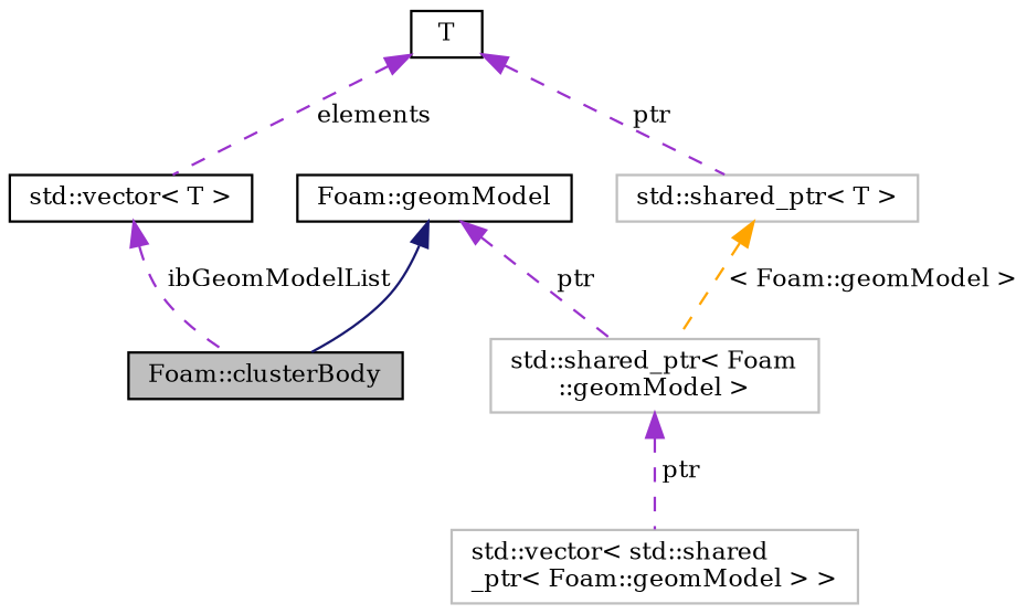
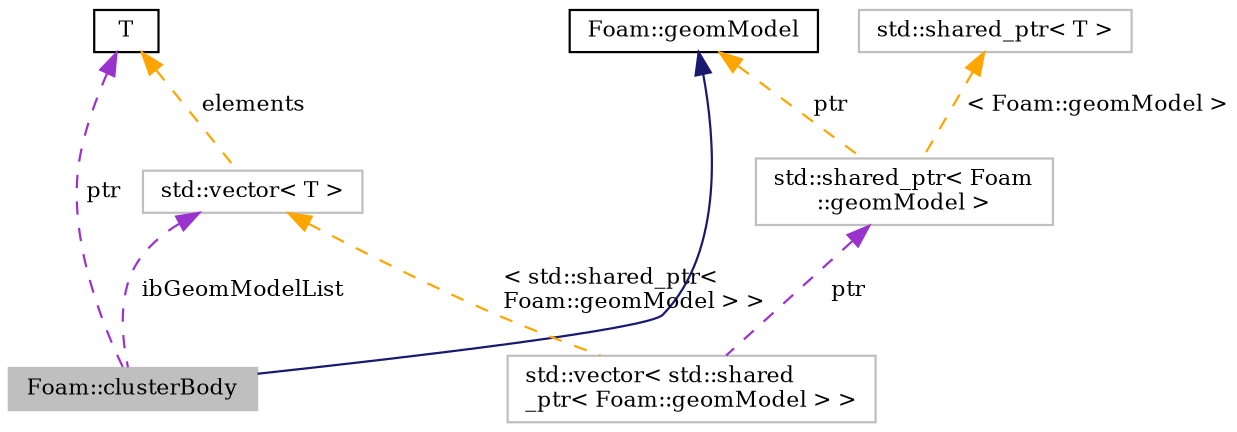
  digraph {
    fontname="DejaVu Serif"
    node [color=grey75 fillcolor=white fontname="DejaVu Serif" fontsize=10 shape=record style=filled]
    edge [color=darkorchid3 dir=back fontname="DejaVu Serif" fontsize=10 labelfontname=Helvetica labelfontsize=10 style=dashed]
-   n1 [color=black fillcolor=grey75 fontcolor=black height=0.2 label="Foam::clusterBody" width=0.4]
+   n1 [fillcolor=grey75 fontcolor=black height=0.2 label="Foam::clusterBody" width=0.4]
    n2 [color=black height=0.2 label="Foam::geomModel" width=0.4]
    n3 [height=0.2 label="std::shared_ptr\< Foam\l::geomModel \>" width=0.4]
    n4 [height=0.2 label="std::vector\< std::shared\l_ptr\< Foam::geomModel \> \>" width=0.4]
    n5 [height=0.2 label="std::shared_ptr\< T \>" width=0.4]
    n6 [color=black height=0.2 label=T width=0.4]
-   n7 [color=black height=0.2 label="std::vector\< T \>" width=0.4]
+   n7 [height=0.2 label="std::vector\< T \>" width=0.4]
    n2 -> n1 [color=midnightblue style=solid]
-   n2 -> n3 [label=" ptr"]
+   n2 -> n3 [color=orange label=" ptr"]
    n3 -> n4 [label=" ptr"]
    n5 -> n3 [color=orange label=" \< Foam::geomModel \>"]
-   n6 -> n5 [label=" ptr"]
-   n6 -> n7 [label=" elements"]
+   n6 -> n1 [label=" ptr"]
+   n6 -> n7 [color=orange label=" elements"]
    n7 -> n1 [label=" ibGeomModelList"]
+   n7 -> n4 [color=orange label=" \< std::shared_ptr\<\l Foam::geomModel \> \>"]
  }
